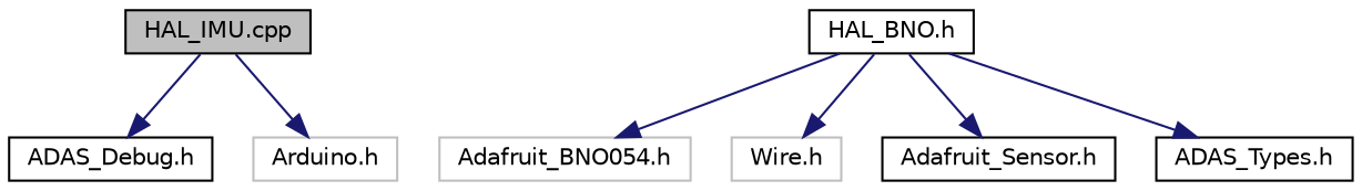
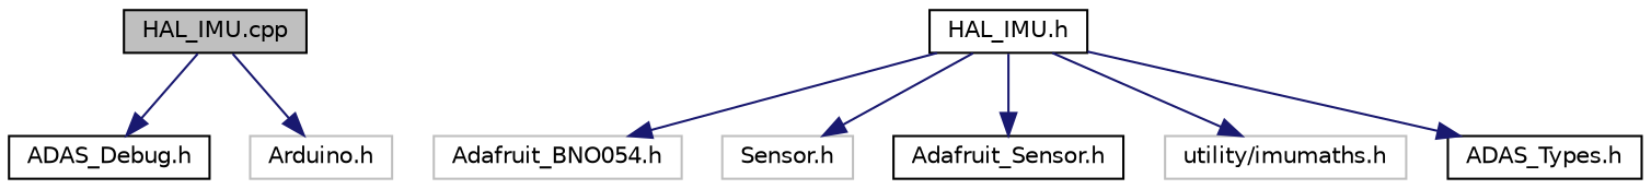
  digraph {
    node [color=black fontname=Helvetica fontsize=10 shape=record]
    edge [color=midnightblue fontname=Helvetica fontsize=10 labelfontname=Helvetica labelfontsize=10 style=solid]
    n1 [fillcolor=grey75 fontcolor=black height=0.2 label="HAL_IMU.cpp" style=filled width=0.4]
    n2 [height=0.2 label="ADAS_Debug.h" width=0.4]
    n3 [color=grey75 height=0.2 label="Arduino.h" width=0.4]
-   n4 [height=0.2 label="HAL_BNO.h" width=0.4]
+   n4 [height=0.2 label="HAL_IMU.h" width=0.4]
    n5 [color=grey75 height=0.2 label="Adafruit_BNO054.h" width=0.4]
-   n6 [color=grey75 height=0.2 label="Wire.h" width=0.4]
+   n6 [color=grey75 height=0.2 label="Sensor.h" width=0.4]
    n7 [height=0.2 label="Adafruit_Sensor.h" width=0.4]
+   n8 [color=grey75 height=0.2 label="utility/imumaths.h" width=0.4]
    n9 [height=0.2 label="ADAS_Types.h" width=0.4]
    n1 -> n2
    n1 -> n3
    n4 -> n5
    n4 -> n6
    n4 -> n7
+   n4 -> n8
    n4 -> n9
  }
